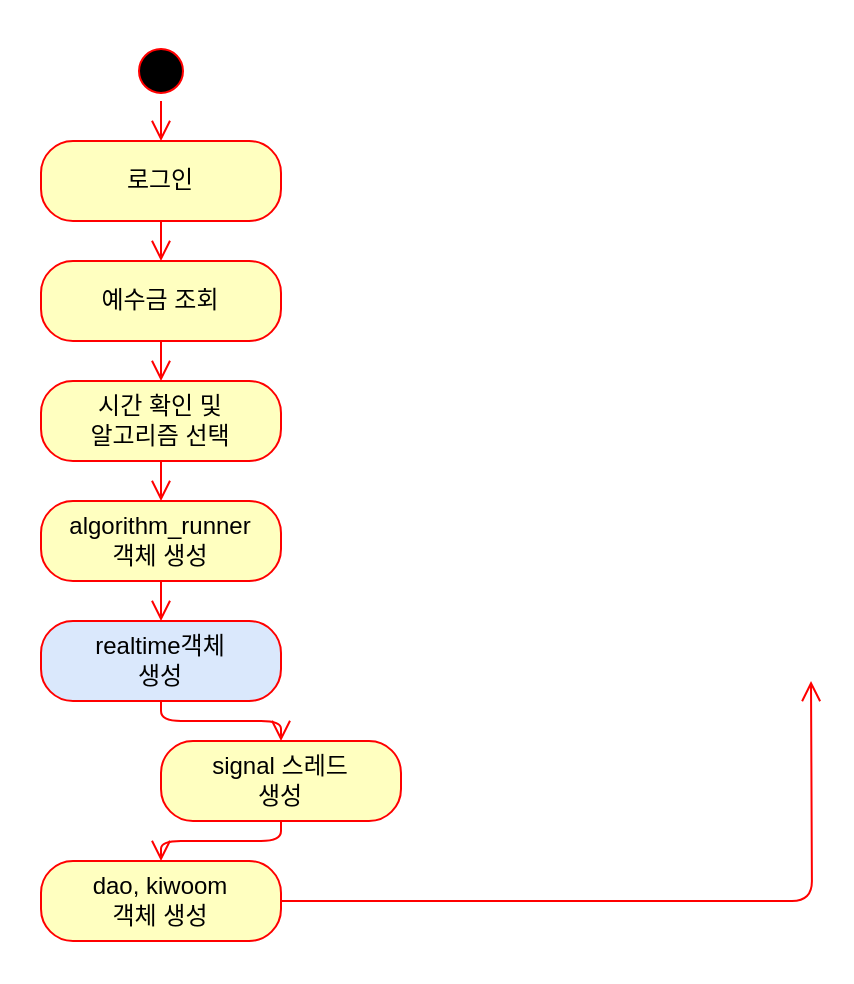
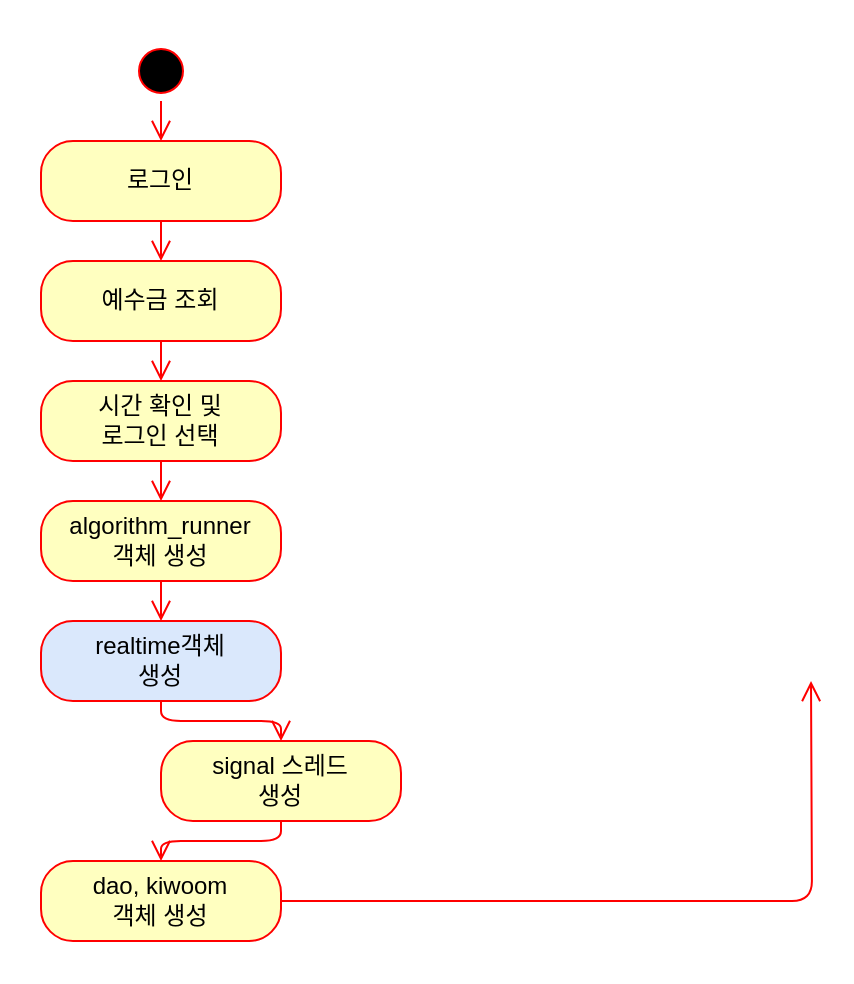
  <mxCell id="0" />
  <mxCell id="1" parent="0" />
  <mxCell id="2" value="" style="ellipse;html=1;shape=startState;fillColor=#000000;strokeColor=#ff0000;" vertex="1" parent="1"><mxGeometry x="65" y="20" width="30" height="30" as="geometry" /></mxCell>
  <mxCell id="3" value="" style="edgeStyle=orthogonalEdgeStyle;html=1;verticalAlign=bottom;endArrow=open;endSize=8;strokeColor=#ff0000;entryX=0.5;entryY=0;entryDx=0;entryDy=0;" edge="1" source="2" parent="1" target="4"><mxGeometry relative="1" as="geometry"><mxPoint x="80" y="110" as="targetPoint" /></mxGeometry></mxCell>
  <mxCell id="4" value="로그인" style="rounded=1;whiteSpace=wrap;html=1;arcSize=40;fontColor=#000000;fillColor=#ffffc0;strokeColor=#ff0000;" vertex="1" parent="1"><mxGeometry x="20" y="70" width="120" height="40" as="geometry" /></mxCell>
  <mxCell id="5" value="" style="edgeStyle=orthogonalEdgeStyle;html=1;verticalAlign=bottom;endArrow=open;endSize=8;strokeColor=#ff0000;entryX=0.5;entryY=0;entryDx=0;entryDy=0;" edge="1" source="4" parent="1" target="6"><mxGeometry relative="1" as="geometry"><mxPoint x="115" y="270" as="targetPoint" /></mxGeometry></mxCell>
  <mxCell id="6" value="예수금 조회" style="rounded=1;whiteSpace=wrap;html=1;arcSize=40;fontColor=#000000;fillColor=#ffffc0;strokeColor=#ff0000;" vertex="1" parent="1"><mxGeometry x="20" y="130" width="120" height="40" as="geometry" /></mxCell>
  <mxCell id="7" value="" style="edgeStyle=orthogonalEdgeStyle;html=1;verticalAlign=bottom;endArrow=open;endSize=8;strokeColor=#ff0000;entryX=0.5;entryY=0;entryDx=0;entryDy=0;" edge="1" source="6" parent="1" target="8"><mxGeometry relative="1" as="geometry"><mxPoint x="405" y="340" as="targetPoint" /></mxGeometry></mxCell>
- <mxCell id="8" value="시간 확인 및&lt;br&gt;알고리즘 선택" style="rounded=1;whiteSpace=wrap;html=1;arcSize=40;fontColor=#000000;fillColor=#ffffc0;strokeColor=#ff0000;" vertex="1" parent="1"><mxGeometry x="20" y="190" width="120" height="40" as="geometry" /></mxCell>
+ <mxCell id="8" value="시간 확인 및&lt;br&gt;로그인 선택" style="rounded=1;whiteSpace=wrap;html=1;arcSize=40;fontColor=#000000;fillColor=#ffffc0;strokeColor=#ff0000;" vertex="1" parent="1"><mxGeometry x="20" y="190" width="120" height="40" as="geometry" /></mxCell>
  <mxCell id="9" value="" style="edgeStyle=orthogonalEdgeStyle;html=1;verticalAlign=bottom;endArrow=open;endSize=8;strokeColor=#ff0000;entryX=0.5;entryY=0;entryDx=0;entryDy=0;" edge="1" source="8" parent="1" target="10"><mxGeometry relative="1" as="geometry"><mxPoint x="75" y="320" as="targetPoint" /></mxGeometry></mxCell>
  <mxCell id="10" value="algorithm_runner&lt;br&gt;객체 생성" style="rounded=1;whiteSpace=wrap;html=1;arcSize=40;fontColor=#000000;fillColor=#ffffc0;strokeColor=#ff0000;" vertex="1" parent="1"><mxGeometry x="20" y="250" width="120" height="40" as="geometry" /></mxCell>
  <mxCell id="11" value="" style="edgeStyle=orthogonalEdgeStyle;html=1;verticalAlign=bottom;endArrow=open;endSize=8;strokeColor=#ff0000;entryX=0.5;entryY=0;entryDx=0;entryDy=0;" edge="1" source="10" parent="1" target="12"><mxGeometry relative="1" as="geometry"><mxPoint x="405" y="340" as="targetPoint" /></mxGeometry></mxCell>
  <mxCell id="12" value="realtime객체&lt;br&gt;생성" style="rounded=1;whiteSpace=wrap;html=1;arcSize=40;fontColor=#000000;fillColor=#dae8fc;strokeColor=#ff0000;" vertex="1" parent="1"><mxGeometry x="20" y="310" width="120" height="40" as="geometry" /></mxCell>
  <mxCell id="13" value="" style="edgeStyle=orthogonalEdgeStyle;html=1;verticalAlign=bottom;endArrow=open;endSize=8;strokeColor=#ff0000;entryX=0.5;entryY=0;entryDx=0;entryDy=0;" edge="1" source="12" parent="1" target="14"><mxGeometry relative="1" as="geometry"><mxPoint x="405" y="340" as="targetPoint" /></mxGeometry></mxCell>
  <mxCell id="14" value="signal 스레드&lt;br&gt;생성" style="rounded=1;whiteSpace=wrap;html=1;arcSize=40;fontColor=#000000;fillColor=#ffffc0;strokeColor=#ff0000;" vertex="1" parent="1"><mxGeometry x="80" y="370" width="120" height="40" as="geometry" /></mxCell>
  <mxCell id="15" value="" style="edgeStyle=orthogonalEdgeStyle;html=1;verticalAlign=bottom;endArrow=open;endSize=8;strokeColor=#ff0000;entryX=0.5;entryY=0;entryDx=0;entryDy=0;" edge="1" source="14" parent="1" target="16"><mxGeometry relative="1" as="geometry"><mxPoint x="405" y="340" as="targetPoint" /></mxGeometry></mxCell>
  <mxCell id="16" value="dao, kiwoom&lt;br&gt;객체 생성" style="rounded=1;whiteSpace=wrap;html=1;arcSize=40;fontColor=#000000;fillColor=#ffffc0;strokeColor=#ff0000;" vertex="1" parent="1"><mxGeometry x="20" y="430" width="120" height="40" as="geometry" /></mxCell>
  <mxCell id="17" value="" style="edgeStyle=orthogonalEdgeStyle;html=1;verticalAlign=bottom;endArrow=open;endSize=8;strokeColor=#ff0000;" edge="1" source="16" parent="1"><mxGeometry relative="1" as="geometry"><mxPoint x="405" y="340" as="targetPoint" /></mxGeometry></mxCell>
